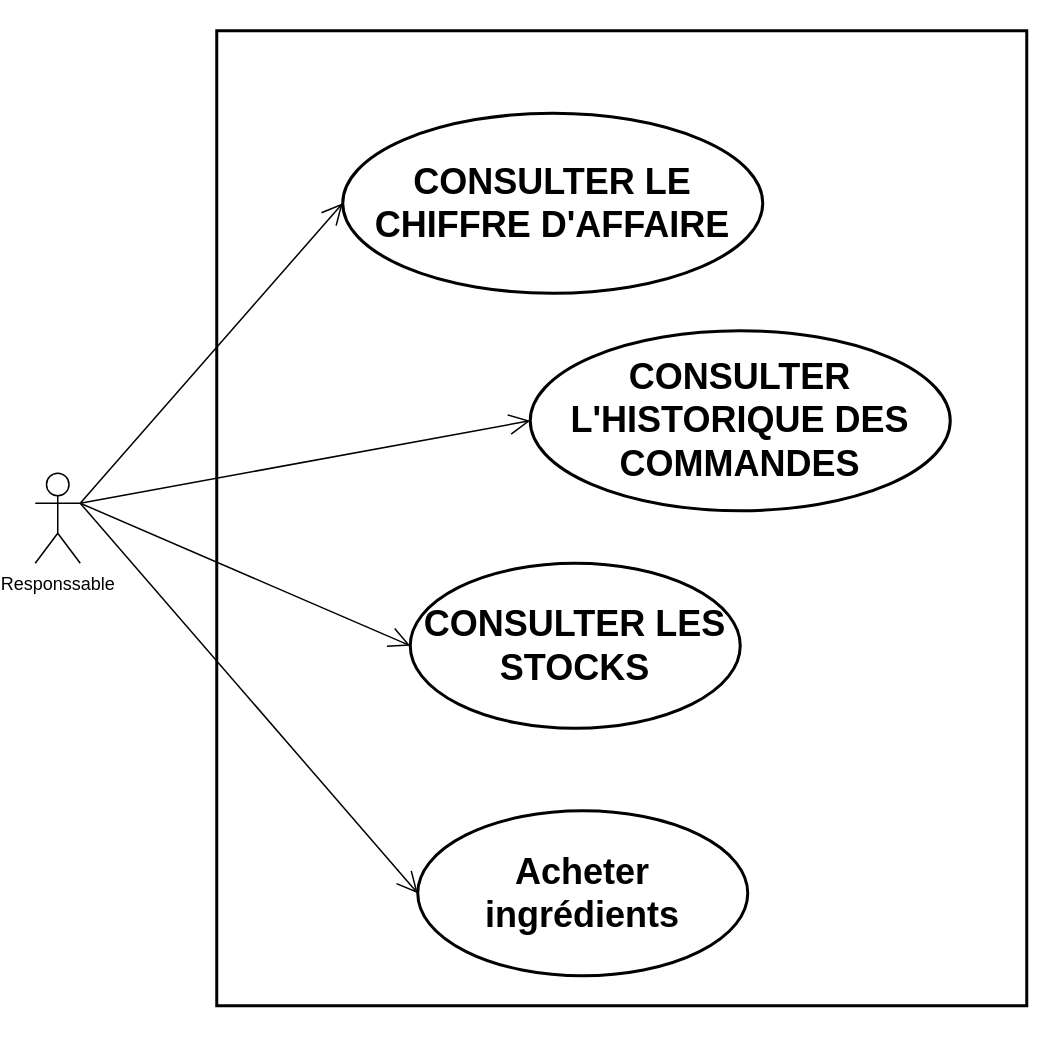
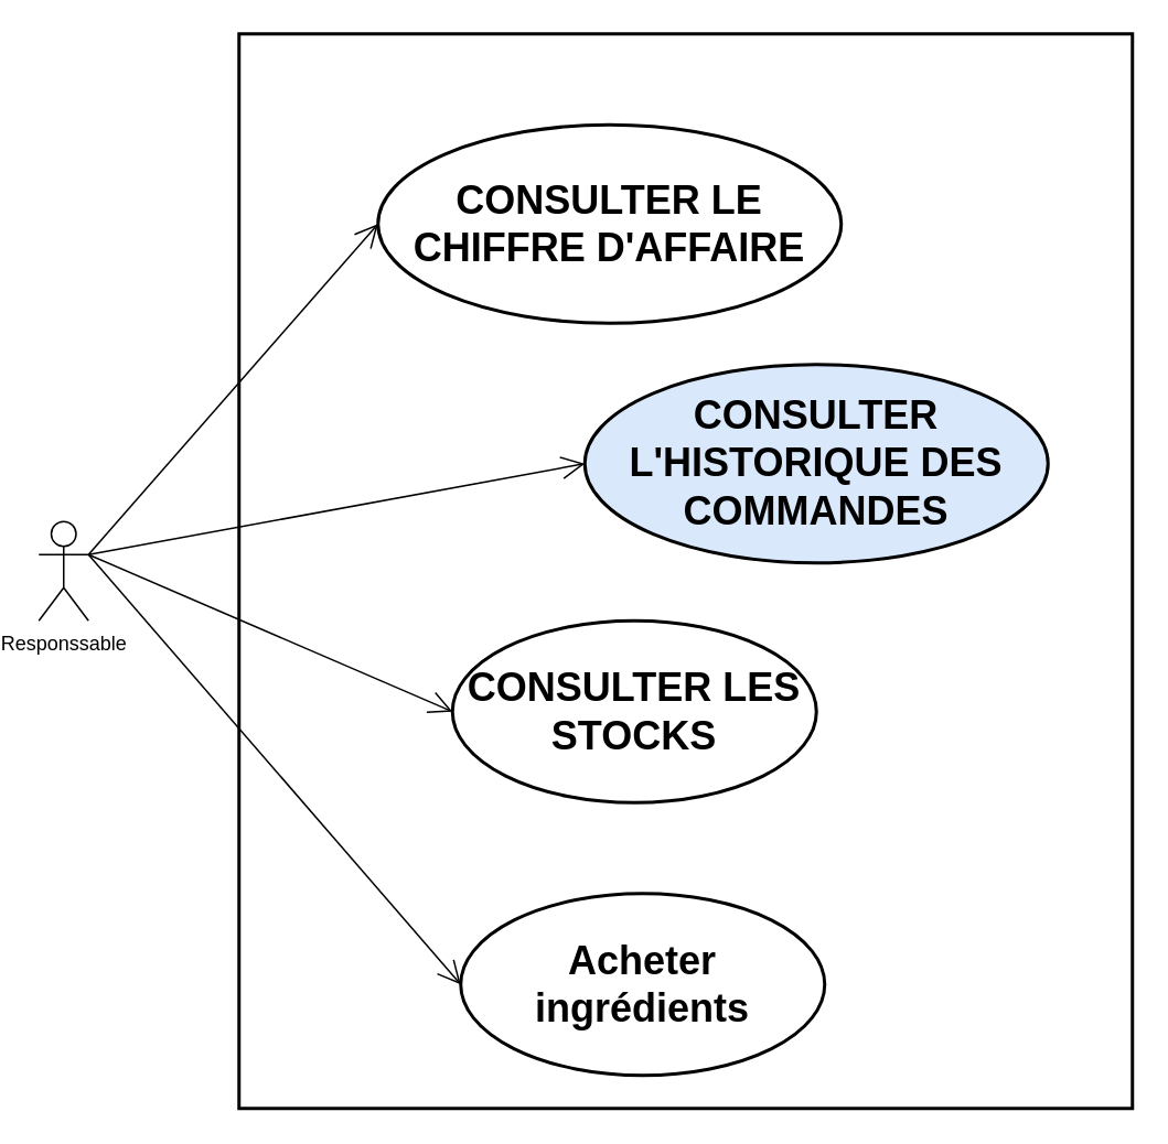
  <mxCell id="0" />
  <mxCell id="1" parent="0" />
  <mxCell id="2" value="" style="html=1;strokeWidth=2;" vertex="1" parent="1"><mxGeometry x="141" y="20" width="540" height="650" as="geometry" /></mxCell>
  <mxCell id="3" value="Responssable" style="shape=umlActor;verticalLabelPosition=bottom;verticalAlign=top;html=1;" vertex="1" parent="1"><mxGeometry x="20" y="315" width="30" height="60" as="geometry" /></mxCell>
  <mxCell id="4" value="" style="endArrow=open;endFill=1;endSize=12;html=1;exitX=1;exitY=0.333;exitDx=0;exitDy=0;exitPerimeter=0;entryX=0;entryY=0.5;entryDx=0;entryDy=0;" edge="1" parent="1" source="3" target="5"><mxGeometry width="160" relative="1" as="geometry"><mxPoint x="101" y="600" as="sourcePoint" /><mxPoint x="231" y="460" as="targetPoint" /></mxGeometry></mxCell>
  <mxCell id="5" value="&lt;h1&gt;Acheter ingrédients&lt;/h1&gt;" style="ellipse;whiteSpace=wrap;html=1;strokeWidth=2;" vertex="1" parent="1"><mxGeometry x="275" y="540" width="220" height="110" as="geometry" /></mxCell>
  <mxCell id="6" value="&lt;h1&gt;CONSULTER LES STOCKS&lt;/h1&gt;" style="ellipse;whiteSpace=wrap;html=1;strokeWidth=2;" vertex="1" parent="1"><mxGeometry x="270" y="375" width="220" height="110" as="geometry" /></mxCell>
  <mxCell id="7" value="" style="endArrow=open;endFill=1;endSize=12;html=1;exitX=1;exitY=0.333;exitDx=0;exitDy=0;exitPerimeter=0;entryX=0;entryY=0.5;entryDx=0;entryDy=0;" edge="1" parent="1" source="3" target="6"><mxGeometry width="160" relative="1" as="geometry"><mxPoint x="80" y="610" as="sourcePoint" /><mxPoint x="431" y="600" as="targetPoint" /></mxGeometry></mxCell>
- <mxCell id="8" value="&lt;h1&gt;CONSULTER L'HISTORIQUE DES COMMANDES&lt;/h1&gt;" style="ellipse;whiteSpace=wrap;html=1;strokeWidth=2;" vertex="1" parent="1"><mxGeometry x="350" y="220" width="280" height="120" as="geometry" /></mxCell>
+ <mxCell id="8" value="&lt;h1&gt;CONSULTER L'HISTORIQUE DES COMMANDES&lt;/h1&gt;" style="ellipse;whiteSpace=wrap;html=1;strokeWidth=2;fillColor=#dae8fc;" vertex="1" parent="1"><mxGeometry x="350" y="220" width="280" height="120" as="geometry" /></mxCell>
  <mxCell id="9" value="&lt;h1&gt;CONSULTER LE CHIFFRE D'AFFAIRE&lt;/h1&gt;" style="ellipse;whiteSpace=wrap;html=1;strokeWidth=2;" vertex="1" parent="1"><mxGeometry x="225" y="75" width="280" height="120" as="geometry" /></mxCell>
  <mxCell id="10" value="" style="endArrow=open;endFill=1;endSize=12;html=1;exitX=1;exitY=0.333;exitDx=0;exitDy=0;exitPerimeter=0;entryX=0;entryY=0.5;entryDx=0;entryDy=0;" edge="1" parent="1" source="3" target="9"><mxGeometry width="160" relative="1" as="geometry"><mxPoint x="10" y="485" as="sourcePoint" /><mxPoint x="180" y="400" as="targetPoint" /></mxGeometry></mxCell>
  <mxCell id="11" value="" style="endArrow=open;endFill=1;endSize=12;html=1;exitX=1;exitY=0.333;exitDx=0;exitDy=0;exitPerimeter=0;entryX=0;entryY=0.5;entryDx=0;entryDy=0;" edge="1" parent="1" source="3" target="8"><mxGeometry width="160" relative="1" as="geometry"><mxPoint x="-40" y="490" as="sourcePoint" /><mxPoint x="120" y="610" as="targetPoint" /></mxGeometry></mxCell>
